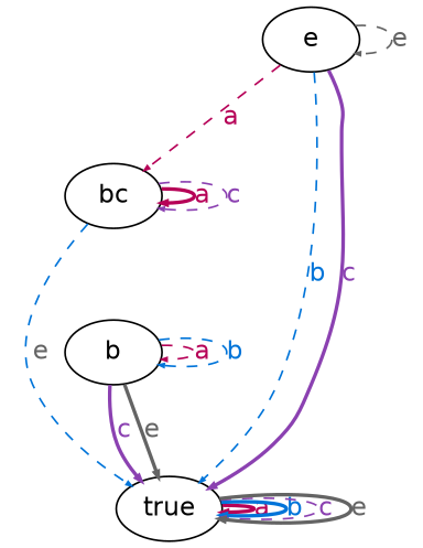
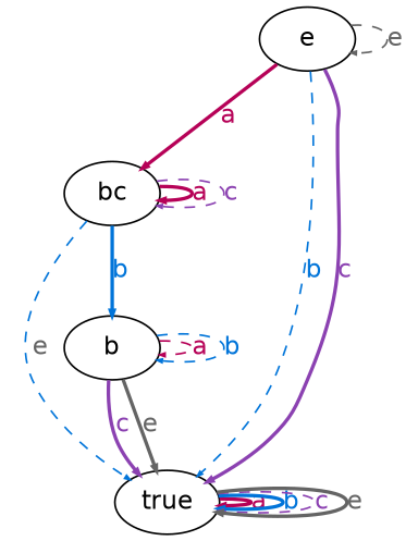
  digraph {
    fontname="DejaVu Sans"
    node [fontname="DejaVu Sans"]
    edge [arrowsize=0.3 color="#0074d9" fontcolor="#646464" fontname="DejaVu Sans" style=dashed]
    e
    bc
    true
    b
    e -> e [color="#646464" label=e]
-   e -> bc [color="#b60157" fontcolor="#b60157" label=a]
+   e -> bc [color="#b60157" fontcolor="#b60157" label=a style=bold]
    e -> true [fontcolor="#0074d9" label=b]
    e -> true [color="#8b41b1" fontcolor="#8b41b1" label=c style=bold]
    bc -> bc [color="#b60157" fontcolor="#b60157" label=a style=bold]
    bc -> bc [color="#8b41b1" fontcolor="#8b41b1" label=c]
    bc -> true [label=e]
+   bc -> b [fontcolor="#0074d9" label=b style=bold]
    true -> true [color="#b60157" fontcolor="#b60157" label=a style=bold]
    true -> true [fontcolor="#0074d9" label=b style=bold]
    true -> true [color="#8b41b1" fontcolor="#8b41b1" label=c]
    true -> true [color="#646464" label=e style=bold]
    b -> true [color="#8b41b1" fontcolor="#8b41b1" label=c style=bold]
    b -> true [color="#646464" label=e style=bold]
    b -> b [color="#b60157" fontcolor="#b60157" label=a]
    b -> b [fontcolor="#0074d9" label=b]
  }
